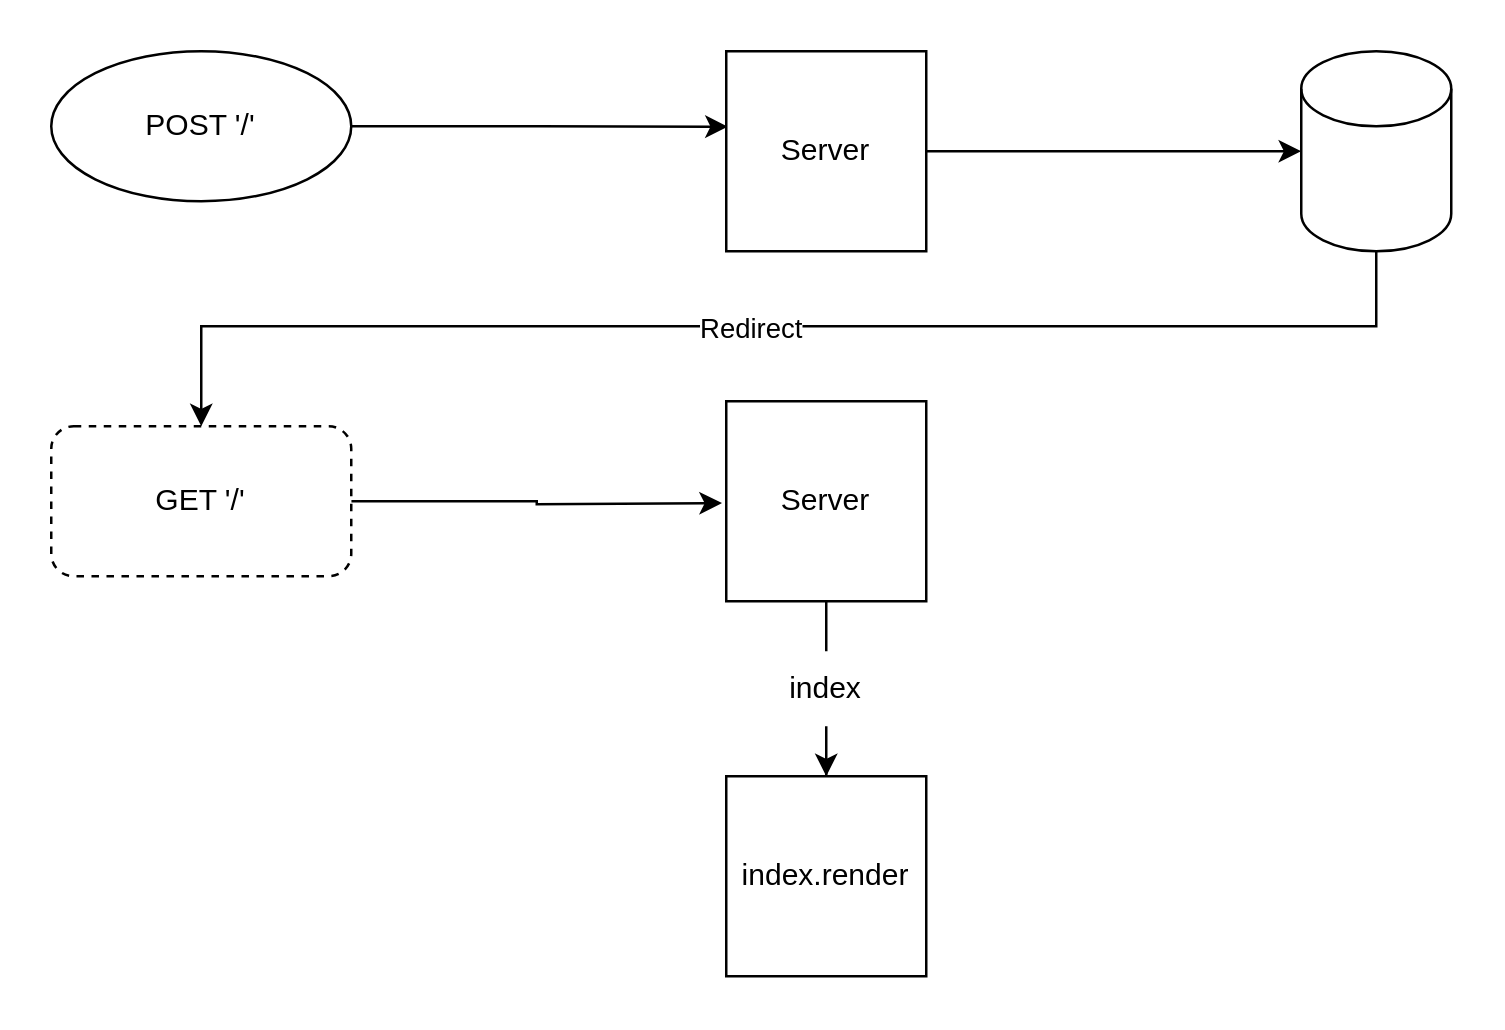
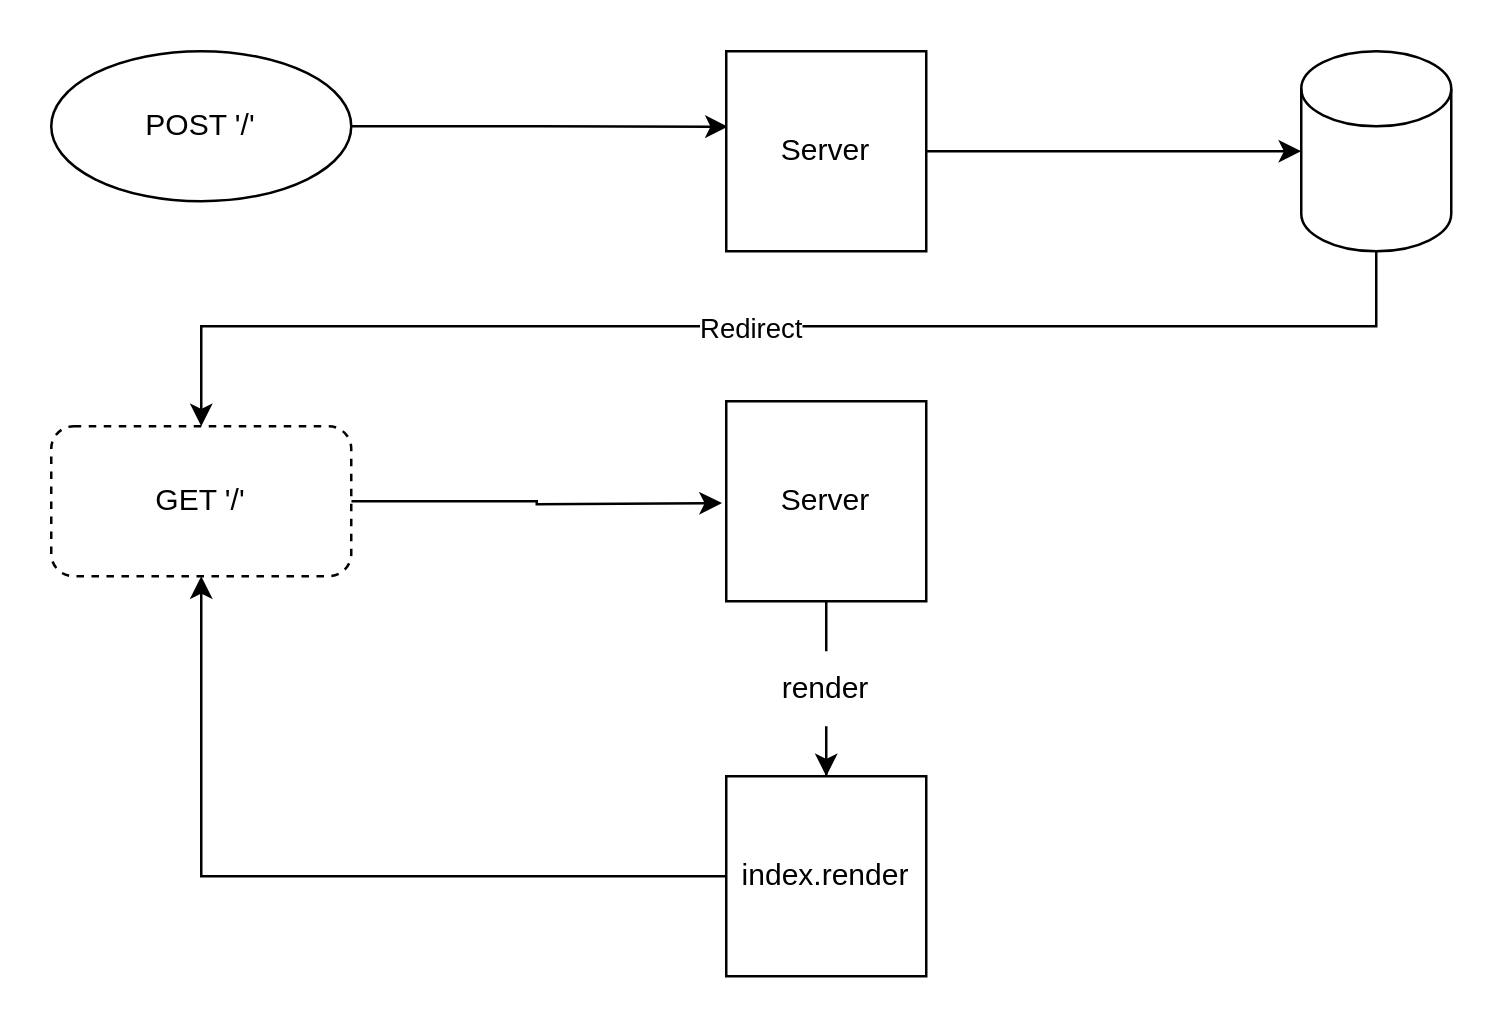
  <mxCell id="0" />
  <mxCell id="1" parent="0" />
  <mxCell id="2" style="edgeStyle=orthogonalEdgeStyle;rounded=0;orthogonalLoop=1;jettySize=auto;html=1;entryX=-0.005;entryY=0.454;entryDx=0;entryDy=0;entryPerimeter=0;" edge="1" parent="1" source="3"><mxGeometry relative="1" as="geometry"><mxPoint x="288.3" y="200.74" as="targetPoint" /></mxGeometry></mxCell>
  <mxCell id="3" value="GET '/'" style="rounded=1;whiteSpace=wrap;html=1;dashed=1;" vertex="1" parent="1"><mxGeometry x="20" y="170" width="120" height="60" as="geometry" /></mxCell>
  <mxCell id="4" style="edgeStyle=orthogonalEdgeStyle;rounded=0;orthogonalLoop=1;jettySize=auto;html=1;entryX=0.5;entryY=0;entryDx=0;entryDy=0;startArrow=none;" edge="1" parent="1" source="9" target="7"><mxGeometry relative="1" as="geometry" /></mxCell>
  <mxCell id="5" value="Server" style="whiteSpace=wrap;html=1;aspect=fixed;" vertex="1" parent="1"><mxGeometry x="290" y="160" width="80" height="80" as="geometry" /></mxCell>
+ <mxCell id="6" style="edgeStyle=orthogonalEdgeStyle;rounded=0;orthogonalLoop=1;jettySize=auto;html=1;entryX=0.5;entryY=1;entryDx=0;entryDy=0;" edge="1" parent="1" source="7" target="3"><mxGeometry relative="1" as="geometry" /></mxCell>
  <mxCell id="7" value="index.render" style="whiteSpace=wrap;html=1;aspect=fixed;" vertex="1" parent="1"><mxGeometry x="290" y="310" width="80" height="80" as="geometry" /></mxCell>
  <mxCell id="8" value="" style="edgeStyle=orthogonalEdgeStyle;rounded=0;orthogonalLoop=1;jettySize=auto;html=1;entryX=0.5;entryY=0;entryDx=0;entryDy=0;endArrow=none;" edge="1" parent="1" source="5" target="9"><mxGeometry relative="1" as="geometry"><mxPoint x="330" y="240" as="sourcePoint" /><mxPoint x="330" y="310" as="targetPoint" /></mxGeometry></mxCell>
- <mxCell id="9" value="index" style="text;html=1;strokeColor=none;fillColor=none;align=center;verticalAlign=middle;whiteSpace=wrap;rounded=0;" vertex="1" parent="1"><mxGeometry x="300" y="260" width="60" height="30" as="geometry" /></mxCell>
+ <mxCell id="9" value="render" style="text;html=1;strokeColor=none;fillColor=none;align=center;verticalAlign=middle;whiteSpace=wrap;rounded=0;" vertex="1" parent="1"><mxGeometry x="300" y="260" width="60" height="30" as="geometry" /></mxCell>
  <mxCell id="10" style="edgeStyle=orthogonalEdgeStyle;rounded=0;orthogonalLoop=1;jettySize=auto;html=1;entryX=0.008;entryY=0.377;entryDx=0;entryDy=0;entryPerimeter=0;" edge="1" parent="1" source="11" target="13"><mxGeometry relative="1" as="geometry" /></mxCell>
  <mxCell id="11" value="POST '/'" style="ellipse;whiteSpace=wrap;html=1;" vertex="1" parent="1"><mxGeometry x="20" y="20" width="120" height="60" as="geometry" /></mxCell>
  <mxCell id="12" style="edgeStyle=orthogonalEdgeStyle;rounded=0;orthogonalLoop=1;jettySize=auto;html=1;entryX=0;entryY=0.5;entryDx=0;entryDy=0;entryPerimeter=0;" edge="1" parent="1" source="13" target="16"><mxGeometry relative="1" as="geometry" /></mxCell>
  <mxCell id="13" value="Server" style="whiteSpace=wrap;html=1;aspect=fixed;" vertex="1" parent="1"><mxGeometry x="290" y="20" width="80" height="80" as="geometry" /></mxCell>
  <mxCell id="14" style="edgeStyle=orthogonalEdgeStyle;rounded=0;orthogonalLoop=1;jettySize=auto;html=1;entryX=0.5;entryY=0;entryDx=0;entryDy=0;" edge="1" parent="1" source="16" target="3"><mxGeometry relative="1" as="geometry"><Array as="points"><mxPoint x="550" y="130" /><mxPoint x="80" y="130" /></Array></mxGeometry></mxCell>
  <mxCell id="15" value="Redirect" style="edgeLabel;html=1;align=center;verticalAlign=middle;resizable=0;points=[];" vertex="1" connectable="0" parent="14"><mxGeometry x="0.039" relative="1" as="geometry"><mxPoint as="offset" /></mxGeometry></mxCell>
  <mxCell id="16" value="" style="shape=cylinder3;whiteSpace=wrap;html=1;boundedLbl=1;backgroundOutline=1;size=15;" vertex="1" parent="1"><mxGeometry x="520" y="20" width="60" height="80" as="geometry" /></mxCell>
